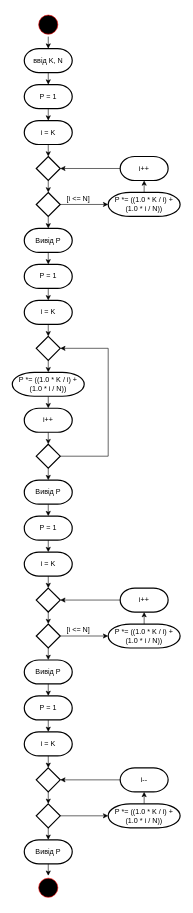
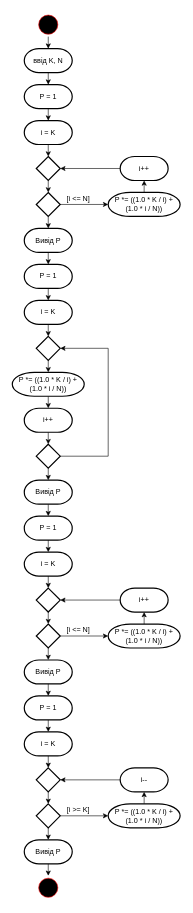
  <mxCell id="0" />
  <mxCell id="1" parent="0" />
  <mxCell id="2" style="edgeStyle=orthogonalEdgeStyle;rounded=0;orthogonalLoop=1;jettySize=auto;html=1;exitX=0.5;exitY=1;exitDx=0;exitDy=0;" edge="1" parent="1" source="3"><mxGeometry relative="1" as="geometry"><mxPoint x="80" y="80" as="targetPoint" /></mxGeometry></mxCell>
  <mxCell id="3" value="" style="ellipse;html=1;shape=startState;fillColor=#000000;strokeColor=#ff0000;" vertex="1" parent="1"><mxGeometry x="60" y="20" width="40" height="40" as="geometry" /></mxCell>
  <mxCell id="4" style="edgeStyle=orthogonalEdgeStyle;rounded=0;orthogonalLoop=1;jettySize=auto;html=1;exitX=0.5;exitY=1;exitDx=0;exitDy=0;exitPerimeter=0;" edge="1" parent="1" source="5"><mxGeometry relative="1" as="geometry"><mxPoint x="80" y="140" as="targetPoint" /></mxGeometry></mxCell>
  <mxCell id="5" value="ввід K, N" style="strokeWidth=2;html=1;shape=mxgraph.flowchart.terminator;whiteSpace=wrap;" vertex="1" parent="1"><mxGeometry x="40" y="80" width="80" height="40" as="geometry" /></mxCell>
  <mxCell id="6" style="edgeStyle=orthogonalEdgeStyle;rounded=0;orthogonalLoop=1;jettySize=auto;html=1;exitX=0.5;exitY=1;exitDx=0;exitDy=0;exitPerimeter=0;" edge="1" parent="1" source="7"><mxGeometry relative="1" as="geometry"><mxPoint x="80" y="200" as="targetPoint" /></mxGeometry></mxCell>
  <mxCell id="7" value="P = 1" style="strokeWidth=2;html=1;shape=mxgraph.flowchart.terminator;whiteSpace=wrap;" vertex="1" parent="1"><mxGeometry x="40" y="140" width="80" height="40" as="geometry" /></mxCell>
  <mxCell id="8" style="edgeStyle=orthogonalEdgeStyle;rounded=0;orthogonalLoop=1;jettySize=auto;html=1;exitX=0.5;exitY=1;exitDx=0;exitDy=0;exitPerimeter=0;" edge="1" parent="1" source="9"><mxGeometry relative="1" as="geometry"><mxPoint x="80" y="260" as="targetPoint" /></mxGeometry></mxCell>
  <mxCell id="9" value="i = K" style="strokeWidth=2;html=1;shape=mxgraph.flowchart.terminator;whiteSpace=wrap;" vertex="1" parent="1"><mxGeometry x="40" y="200" width="80" height="40" as="geometry" /></mxCell>
  <mxCell id="10" style="edgeStyle=orthogonalEdgeStyle;rounded=0;orthogonalLoop=1;jettySize=auto;html=1;exitX=0.5;exitY=1;exitDx=0;exitDy=0;exitPerimeter=0;" edge="1" parent="1" source="11"><mxGeometry relative="1" as="geometry"><mxPoint x="80" y="320" as="targetPoint" /></mxGeometry></mxCell>
  <mxCell id="11" value="" style="strokeWidth=2;html=1;shape=mxgraph.flowchart.decision;whiteSpace=wrap;" vertex="1" parent="1"><mxGeometry x="60" y="260" width="40" height="40" as="geometry" /></mxCell>
  <mxCell id="12" style="edgeStyle=orthogonalEdgeStyle;rounded=0;orthogonalLoop=1;jettySize=auto;html=1;exitX=0.5;exitY=1;exitDx=0;exitDy=0;exitPerimeter=0;" edge="1" parent="1" source="13"><mxGeometry relative="1" as="geometry"><mxPoint x="80" y="380" as="targetPoint" /></mxGeometry></mxCell>
  <mxCell id="13" value="" style="strokeWidth=2;html=1;shape=mxgraph.flowchart.decision;whiteSpace=wrap;" vertex="1" parent="1"><mxGeometry x="60" y="320" width="40" height="40" as="geometry" /></mxCell>
  <mxCell id="14" value="" style="endArrow=classic;html=1;rounded=0;exitX=1;exitY=0.5;exitDx=0;exitDy=0;exitPerimeter=0;" edge="1" parent="1" source="13"><mxGeometry width="50" height="50" relative="1" as="geometry"><mxPoint x="370" y="330" as="sourcePoint" /><mxPoint x="180" y="340" as="targetPoint" /></mxGeometry></mxCell>
  <mxCell id="15" value="[i &amp;lt;= N]" style="text;html=1;align=center;verticalAlign=middle;resizable=0;points=[];autosize=1;strokeColor=none;fillColor=none;" vertex="1" parent="1"><mxGeometry x="100" y="315" width="60" height="30" as="geometry" /></mxCell>
  <mxCell id="16" style="edgeStyle=orthogonalEdgeStyle;rounded=0;orthogonalLoop=1;jettySize=auto;html=1;exitX=0.5;exitY=0;exitDx=0;exitDy=0;exitPerimeter=0;" edge="1" parent="1" source="17"><mxGeometry relative="1" as="geometry"><mxPoint x="240" y="300" as="targetPoint" /></mxGeometry></mxCell>
  <mxCell id="17" value="P *= ((1.0 * K / i) + (1.0 * i / N))" style="strokeWidth=2;html=1;shape=mxgraph.flowchart.terminator;whiteSpace=wrap;" vertex="1" parent="1"><mxGeometry x="180" y="320" width="120" height="40" as="geometry" /></mxCell>
  <mxCell id="18" value="i++" style="strokeWidth=2;html=1;shape=mxgraph.flowchart.terminator;whiteSpace=wrap;" vertex="1" parent="1"><mxGeometry x="200" y="260" width="80" height="40" as="geometry" /></mxCell>
  <mxCell id="19" value="" style="endArrow=classic;html=1;rounded=0;exitX=0;exitY=0.5;exitDx=0;exitDy=0;exitPerimeter=0;entryX=1;entryY=0.5;entryDx=0;entryDy=0;entryPerimeter=0;" edge="1" parent="1" source="18" target="11"><mxGeometry width="50" height="50" relative="1" as="geometry"><mxPoint x="370" y="330" as="sourcePoint" /><mxPoint x="420" y="280" as="targetPoint" /></mxGeometry></mxCell>
  <mxCell id="20" style="edgeStyle=orthogonalEdgeStyle;rounded=0;orthogonalLoop=1;jettySize=auto;html=1;exitX=0.5;exitY=1;exitDx=0;exitDy=0;exitPerimeter=0;entryX=0.5;entryY=0;entryDx=0;entryDy=0;entryPerimeter=0;" edge="1" parent="1" source="21" target="23"><mxGeometry relative="1" as="geometry"><mxPoint x="80" y="430" as="targetPoint" /></mxGeometry></mxCell>
  <mxCell id="21" value="Вивід P" style="strokeWidth=2;html=1;shape=mxgraph.flowchart.terminator;whiteSpace=wrap;" vertex="1" parent="1"><mxGeometry x="40" y="380" width="80" height="40" as="geometry" /></mxCell>
  <mxCell id="22" style="edgeStyle=orthogonalEdgeStyle;rounded=0;orthogonalLoop=1;jettySize=auto;html=1;exitX=0.5;exitY=1;exitDx=0;exitDy=0;exitPerimeter=0;entryX=0.5;entryY=0;entryDx=0;entryDy=0;entryPerimeter=0;" edge="1" parent="1" source="23" target="25"><mxGeometry relative="1" as="geometry" /></mxCell>
  <mxCell id="23" value="P = 1" style="strokeWidth=2;html=1;shape=mxgraph.flowchart.terminator;whiteSpace=wrap;" vertex="1" parent="1"><mxGeometry x="40" y="440" width="80" height="40" as="geometry" /></mxCell>
  <mxCell id="24" style="edgeStyle=orthogonalEdgeStyle;rounded=0;orthogonalLoop=1;jettySize=auto;html=1;exitX=0.5;exitY=1;exitDx=0;exitDy=0;exitPerimeter=0;entryX=0.5;entryY=0;entryDx=0;entryDy=0;entryPerimeter=0;" edge="1" parent="1" source="25" target="27"><mxGeometry relative="1" as="geometry" /></mxCell>
  <mxCell id="25" value="i = K" style="strokeWidth=2;html=1;shape=mxgraph.flowchart.terminator;whiteSpace=wrap;" vertex="1" parent="1"><mxGeometry x="40" y="500" width="80" height="40" as="geometry" /></mxCell>
  <mxCell id="26" style="edgeStyle=orthogonalEdgeStyle;rounded=0;orthogonalLoop=1;jettySize=auto;html=1;exitX=0.5;exitY=1;exitDx=0;exitDy=0;exitPerimeter=0;entryX=0.5;entryY=0;entryDx=0;entryDy=0;entryPerimeter=0;" edge="1" parent="1" source="27" target="29"><mxGeometry relative="1" as="geometry" /></mxCell>
  <mxCell id="27" value="" style="strokeWidth=2;html=1;shape=mxgraph.flowchart.decision;whiteSpace=wrap;" vertex="1" parent="1"><mxGeometry x="60" y="560" width="40" height="40" as="geometry" /></mxCell>
  <mxCell id="28" style="edgeStyle=orthogonalEdgeStyle;rounded=0;orthogonalLoop=1;jettySize=auto;html=1;exitX=0.5;exitY=1;exitDx=0;exitDy=0;exitPerimeter=0;entryX=0.5;entryY=0;entryDx=0;entryDy=0;entryPerimeter=0;" edge="1" parent="1" source="29" target="31"><mxGeometry relative="1" as="geometry" /></mxCell>
  <mxCell id="29" value="P *= ((1.0 * K / i) + (1.0 * i / N))" style="strokeWidth=2;html=1;shape=mxgraph.flowchart.terminator;whiteSpace=wrap;" vertex="1" parent="1"><mxGeometry x="20" y="620" width="120" height="40" as="geometry" /></mxCell>
  <mxCell id="30" style="edgeStyle=orthogonalEdgeStyle;rounded=0;orthogonalLoop=1;jettySize=auto;html=1;exitX=0.5;exitY=1;exitDx=0;exitDy=0;exitPerimeter=0;entryX=0.5;entryY=0;entryDx=0;entryDy=0;entryPerimeter=0;" edge="1" parent="1" source="31" target="33"><mxGeometry relative="1" as="geometry" /></mxCell>
  <mxCell id="31" value="i++" style="strokeWidth=2;html=1;shape=mxgraph.flowchart.terminator;whiteSpace=wrap;" vertex="1" parent="1"><mxGeometry x="40" y="680" width="80" height="40" as="geometry" /></mxCell>
  <mxCell id="32" style="edgeStyle=orthogonalEdgeStyle;rounded=0;orthogonalLoop=1;jettySize=auto;html=1;exitX=0.5;exitY=1;exitDx=0;exitDy=0;exitPerimeter=0;entryX=0.5;entryY=0;entryDx=0;entryDy=0;entryPerimeter=0;" edge="1" parent="1" source="33" target="35"><mxGeometry relative="1" as="geometry" /></mxCell>
  <mxCell id="33" value="" style="strokeWidth=2;html=1;shape=mxgraph.flowchart.decision;whiteSpace=wrap;" vertex="1" parent="1"><mxGeometry x="60" y="740" width="40" height="40" as="geometry" /></mxCell>
  <mxCell id="34" style="edgeStyle=orthogonalEdgeStyle;rounded=0;orthogonalLoop=1;jettySize=auto;html=1;exitX=0.5;exitY=1;exitDx=0;exitDy=0;exitPerimeter=0;entryX=0.5;entryY=0;entryDx=0;entryDy=0;entryPerimeter=0;" edge="1" parent="1" source="35"><mxGeometry relative="1" as="geometry"><mxPoint x="80" y="860" as="targetPoint" /></mxGeometry></mxCell>
  <mxCell id="35" value="Вивід P" style="strokeWidth=2;html=1;shape=mxgraph.flowchart.terminator;whiteSpace=wrap;" vertex="1" parent="1"><mxGeometry x="40" y="800" width="80" height="40" as="geometry" /></mxCell>
  <mxCell id="36" value="" style="endArrow=none;html=1;rounded=0;exitX=1;exitY=0.5;exitDx=0;exitDy=0;exitPerimeter=0;" edge="1" parent="1" source="33"><mxGeometry width="50" height="50" relative="1" as="geometry"><mxPoint x="370" y="630" as="sourcePoint" /><mxPoint x="180" y="760" as="targetPoint" /></mxGeometry></mxCell>
  <mxCell id="37" value="" style="endArrow=none;html=1;rounded=0;" edge="1" parent="1"><mxGeometry width="50" height="50" relative="1" as="geometry"><mxPoint x="180" y="760" as="sourcePoint" /><mxPoint x="180" y="580" as="targetPoint" /></mxGeometry></mxCell>
  <mxCell id="38" value="" style="endArrow=classic;html=1;rounded=0;entryX=1;entryY=0.5;entryDx=0;entryDy=0;entryPerimeter=0;" edge="1" parent="1" target="27"><mxGeometry width="50" height="50" relative="1" as="geometry"><mxPoint x="180" y="580" as="sourcePoint" /><mxPoint x="420" y="580" as="targetPoint" /></mxGeometry></mxCell>
  <mxCell id="39" style="edgeStyle=orthogonalEdgeStyle;rounded=0;orthogonalLoop=1;jettySize=auto;html=1;exitX=0.5;exitY=1;exitDx=0;exitDy=0;exitPerimeter=0;" edge="1" parent="1" source="40"><mxGeometry relative="1" as="geometry"><mxPoint x="80" y="920" as="targetPoint" /></mxGeometry></mxCell>
  <mxCell id="40" value="P = 1" style="strokeWidth=2;html=1;shape=mxgraph.flowchart.terminator;whiteSpace=wrap;" vertex="1" parent="1"><mxGeometry x="40" y="860" width="80" height="40" as="geometry" /></mxCell>
  <mxCell id="41" style="edgeStyle=orthogonalEdgeStyle;rounded=0;orthogonalLoop=1;jettySize=auto;html=1;exitX=0.5;exitY=1;exitDx=0;exitDy=0;exitPerimeter=0;" edge="1" parent="1" source="42"><mxGeometry relative="1" as="geometry"><mxPoint x="80" y="980" as="targetPoint" /></mxGeometry></mxCell>
  <mxCell id="42" value="i = K" style="strokeWidth=2;html=1;shape=mxgraph.flowchart.terminator;whiteSpace=wrap;" vertex="1" parent="1"><mxGeometry x="40" y="920" width="80" height="40" as="geometry" /></mxCell>
  <mxCell id="43" style="edgeStyle=orthogonalEdgeStyle;rounded=0;orthogonalLoop=1;jettySize=auto;html=1;exitX=0.5;exitY=1;exitDx=0;exitDy=0;exitPerimeter=0;" edge="1" parent="1" source="44"><mxGeometry relative="1" as="geometry"><mxPoint x="80" y="1040" as="targetPoint" /></mxGeometry></mxCell>
  <mxCell id="44" value="" style="strokeWidth=2;html=1;shape=mxgraph.flowchart.decision;whiteSpace=wrap;" vertex="1" parent="1"><mxGeometry x="60" y="980" width="40" height="40" as="geometry" /></mxCell>
  <mxCell id="45" style="edgeStyle=orthogonalEdgeStyle;rounded=0;orthogonalLoop=1;jettySize=auto;html=1;exitX=0.5;exitY=1;exitDx=0;exitDy=0;exitPerimeter=0;" edge="1" parent="1" source="46"><mxGeometry relative="1" as="geometry"><mxPoint x="80" y="1100" as="targetPoint" /></mxGeometry></mxCell>
  <mxCell id="46" value="" style="strokeWidth=2;html=1;shape=mxgraph.flowchart.decision;whiteSpace=wrap;" vertex="1" parent="1"><mxGeometry x="60" y="1040" width="40" height="40" as="geometry" /></mxCell>
  <mxCell id="47" value="" style="endArrow=classic;html=1;rounded=0;exitX=1;exitY=0.5;exitDx=0;exitDy=0;exitPerimeter=0;" edge="1" parent="1" source="46"><mxGeometry width="50" height="50" relative="1" as="geometry"><mxPoint x="370" y="1050" as="sourcePoint" /><mxPoint x="180" y="1060" as="targetPoint" /></mxGeometry></mxCell>
  <mxCell id="48" value="[i &amp;lt;= N]" style="text;html=1;align=center;verticalAlign=middle;resizable=0;points=[];autosize=1;strokeColor=none;fillColor=none;" vertex="1" parent="1"><mxGeometry x="100" y="1035" width="60" height="30" as="geometry" /></mxCell>
  <mxCell id="49" style="edgeStyle=orthogonalEdgeStyle;rounded=0;orthogonalLoop=1;jettySize=auto;html=1;exitX=0.5;exitY=0;exitDx=0;exitDy=0;exitPerimeter=0;" edge="1" parent="1" source="50"><mxGeometry relative="1" as="geometry"><mxPoint x="240" y="1020" as="targetPoint" /></mxGeometry></mxCell>
  <mxCell id="50" value="P *= ((1.0 * K / i) + (1.0 * i / N))" style="strokeWidth=2;html=1;shape=mxgraph.flowchart.terminator;whiteSpace=wrap;" vertex="1" parent="1"><mxGeometry x="180" y="1040" width="120" height="40" as="geometry" /></mxCell>
  <mxCell id="51" value="i++" style="strokeWidth=2;html=1;shape=mxgraph.flowchart.terminator;whiteSpace=wrap;" vertex="1" parent="1"><mxGeometry x="200" y="980" width="80" height="40" as="geometry" /></mxCell>
  <mxCell id="52" value="" style="endArrow=classic;html=1;rounded=0;exitX=0;exitY=0.5;exitDx=0;exitDy=0;exitPerimeter=0;entryX=1;entryY=0.5;entryDx=0;entryDy=0;entryPerimeter=0;" edge="1" parent="1" source="51" target="44"><mxGeometry width="50" height="50" relative="1" as="geometry"><mxPoint x="370" y="1050" as="sourcePoint" /><mxPoint x="420" y="1000" as="targetPoint" /></mxGeometry></mxCell>
  <mxCell id="53" value="Вивід P" style="strokeWidth=2;html=1;shape=mxgraph.flowchart.terminator;whiteSpace=wrap;" vertex="1" parent="1"><mxGeometry x="40" y="1100" width="80" height="40" as="geometry" /></mxCell>
  <mxCell id="54" style="edgeStyle=orthogonalEdgeStyle;rounded=0;orthogonalLoop=1;jettySize=auto;html=1;exitX=0.5;exitY=1;exitDx=0;exitDy=0;exitPerimeter=0;entryX=0.5;entryY=0;entryDx=0;entryDy=0;entryPerimeter=0;" edge="1" parent="1"><mxGeometry relative="1" as="geometry"><mxPoint x="80" y="1140" as="sourcePoint" /><mxPoint x="80" y="1160" as="targetPoint" /></mxGeometry></mxCell>
  <mxCell id="55" style="edgeStyle=orthogonalEdgeStyle;rounded=0;orthogonalLoop=1;jettySize=auto;html=1;exitX=0.5;exitY=1;exitDx=0;exitDy=0;exitPerimeter=0;" edge="1" parent="1" source="56"><mxGeometry relative="1" as="geometry"><mxPoint x="80" y="1220" as="targetPoint" /></mxGeometry></mxCell>
  <mxCell id="56" value="P = 1" style="strokeWidth=2;html=1;shape=mxgraph.flowchart.terminator;whiteSpace=wrap;" vertex="1" parent="1"><mxGeometry x="40" y="1160" width="80" height="40" as="geometry" /></mxCell>
  <mxCell id="57" style="edgeStyle=orthogonalEdgeStyle;rounded=0;orthogonalLoop=1;jettySize=auto;html=1;exitX=0.5;exitY=1;exitDx=0;exitDy=0;exitPerimeter=0;entryX=0.5;entryY=0;entryDx=0;entryDy=0;entryPerimeter=0;" edge="1" parent="1" source="58" target="60"><mxGeometry relative="1" as="geometry" /></mxCell>
  <mxCell id="58" value="i = K" style="strokeWidth=2;html=1;shape=mxgraph.flowchart.terminator;whiteSpace=wrap;" vertex="1" parent="1"><mxGeometry x="40" y="1220" width="80" height="40" as="geometry" /></mxCell>
  <mxCell id="59" style="edgeStyle=orthogonalEdgeStyle;rounded=0;orthogonalLoop=1;jettySize=auto;html=1;exitX=0.5;exitY=1;exitDx=0;exitDy=0;exitPerimeter=0;" edge="1" parent="1" source="60"><mxGeometry relative="1" as="geometry"><mxPoint x="80" y="1340" as="targetPoint" /></mxGeometry></mxCell>
  <mxCell id="60" value="" style="strokeWidth=2;html=1;shape=mxgraph.flowchart.decision;whiteSpace=wrap;" vertex="1" parent="1"><mxGeometry x="60" y="1280" width="40" height="40" as="geometry" /></mxCell>
  <mxCell id="61" value="" style="strokeWidth=2;html=1;shape=mxgraph.flowchart.decision;whiteSpace=wrap;" vertex="1" parent="1"><mxGeometry x="60" y="1340" width="40" height="40" as="geometry" /></mxCell>
  <mxCell id="62" value="" style="endArrow=classic;html=1;rounded=0;exitX=1;exitY=0.5;exitDx=0;exitDy=0;exitPerimeter=0;" edge="1" parent="1" source="61"><mxGeometry width="50" height="50" relative="1" as="geometry"><mxPoint x="370" y="1350" as="sourcePoint" /><mxPoint x="180" y="1360" as="targetPoint" /></mxGeometry></mxCell>
+ <mxCell id="63" value="[i &amp;gt;= K]" style="text;html=1;align=center;verticalAlign=middle;resizable=0;points=[];autosize=1;strokeColor=none;fillColor=none;" vertex="1" parent="1"><mxGeometry x="100" y="1335" width="60" height="30" as="geometry" /></mxCell>
  <mxCell id="64" style="edgeStyle=orthogonalEdgeStyle;rounded=0;orthogonalLoop=1;jettySize=auto;html=1;exitX=0.5;exitY=0;exitDx=0;exitDy=0;exitPerimeter=0;" edge="1" parent="1" source="65"><mxGeometry relative="1" as="geometry"><mxPoint x="240" y="1320" as="targetPoint" /></mxGeometry></mxCell>
  <mxCell id="65" value="P *= ((1.0 * K / i) + (1.0 * i / N))" style="strokeWidth=2;html=1;shape=mxgraph.flowchart.terminator;whiteSpace=wrap;" vertex="1" parent="1"><mxGeometry x="180" y="1340" width="120" height="40" as="geometry" /></mxCell>
  <mxCell id="66" value="i--" style="strokeWidth=2;html=1;shape=mxgraph.flowchart.terminator;whiteSpace=wrap;" vertex="1" parent="1"><mxGeometry x="200" y="1280" width="80" height="40" as="geometry" /></mxCell>
  <mxCell id="67" value="" style="endArrow=classic;html=1;rounded=0;exitX=0;exitY=0.5;exitDx=0;exitDy=0;exitPerimeter=0;entryX=1;entryY=0.5;entryDx=0;entryDy=0;entryPerimeter=0;" edge="1" parent="1" source="66" target="60"><mxGeometry width="50" height="50" relative="1" as="geometry"><mxPoint x="370" y="1350" as="sourcePoint" /><mxPoint x="420" y="1300" as="targetPoint" /></mxGeometry></mxCell>
  <mxCell id="68" style="edgeStyle=orthogonalEdgeStyle;rounded=0;orthogonalLoop=1;jettySize=auto;html=1;exitX=0.5;exitY=1;exitDx=0;exitDy=0;exitPerimeter=0;" edge="1" parent="1"><mxGeometry relative="1" as="geometry"><mxPoint x="80" y="1400" as="targetPoint" /><mxPoint x="80" y="1380" as="sourcePoint" /></mxGeometry></mxCell>
  <mxCell id="69" style="edgeStyle=orthogonalEdgeStyle;rounded=0;orthogonalLoop=1;jettySize=auto;html=1;exitX=0.5;exitY=1;exitDx=0;exitDy=0;exitPerimeter=0;" edge="1" parent="1" source="70"><mxGeometry relative="1" as="geometry"><mxPoint x="80" y="1460" as="targetPoint" /></mxGeometry></mxCell>
  <mxCell id="70" value="Вивід P" style="strokeWidth=2;html=1;shape=mxgraph.flowchart.terminator;whiteSpace=wrap;" vertex="1" parent="1"><mxGeometry x="40" y="1400" width="80" height="40" as="geometry" /></mxCell>
  <mxCell id="71" value="" style="ellipse;html=1;shape=startState;fillColor=#000000;strokeColor=#ff0000;" vertex="1" parent="1"><mxGeometry x="60" y="1460" width="40" height="40" as="geometry" /></mxCell>
